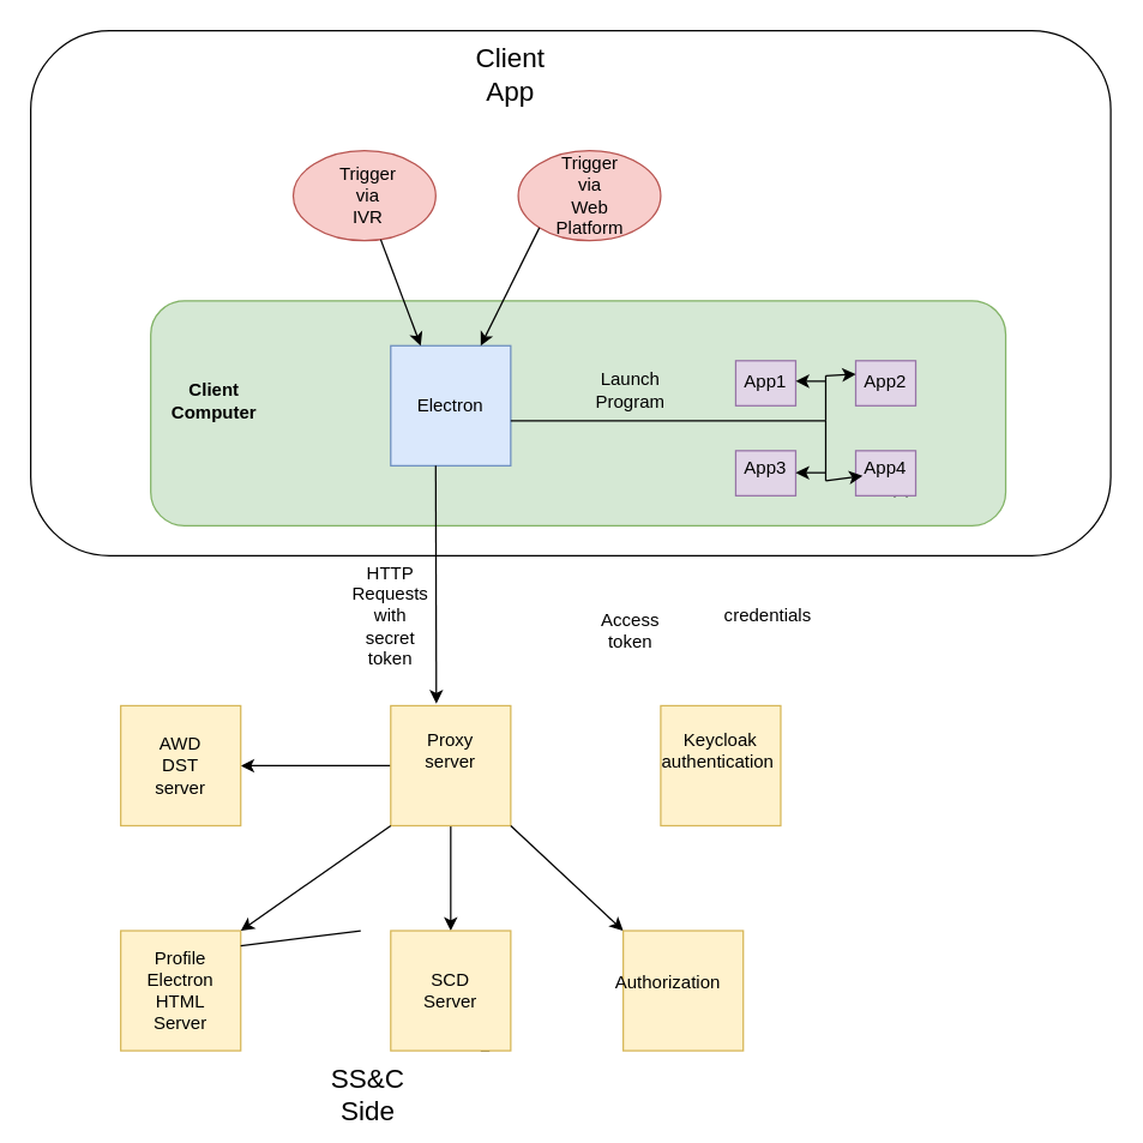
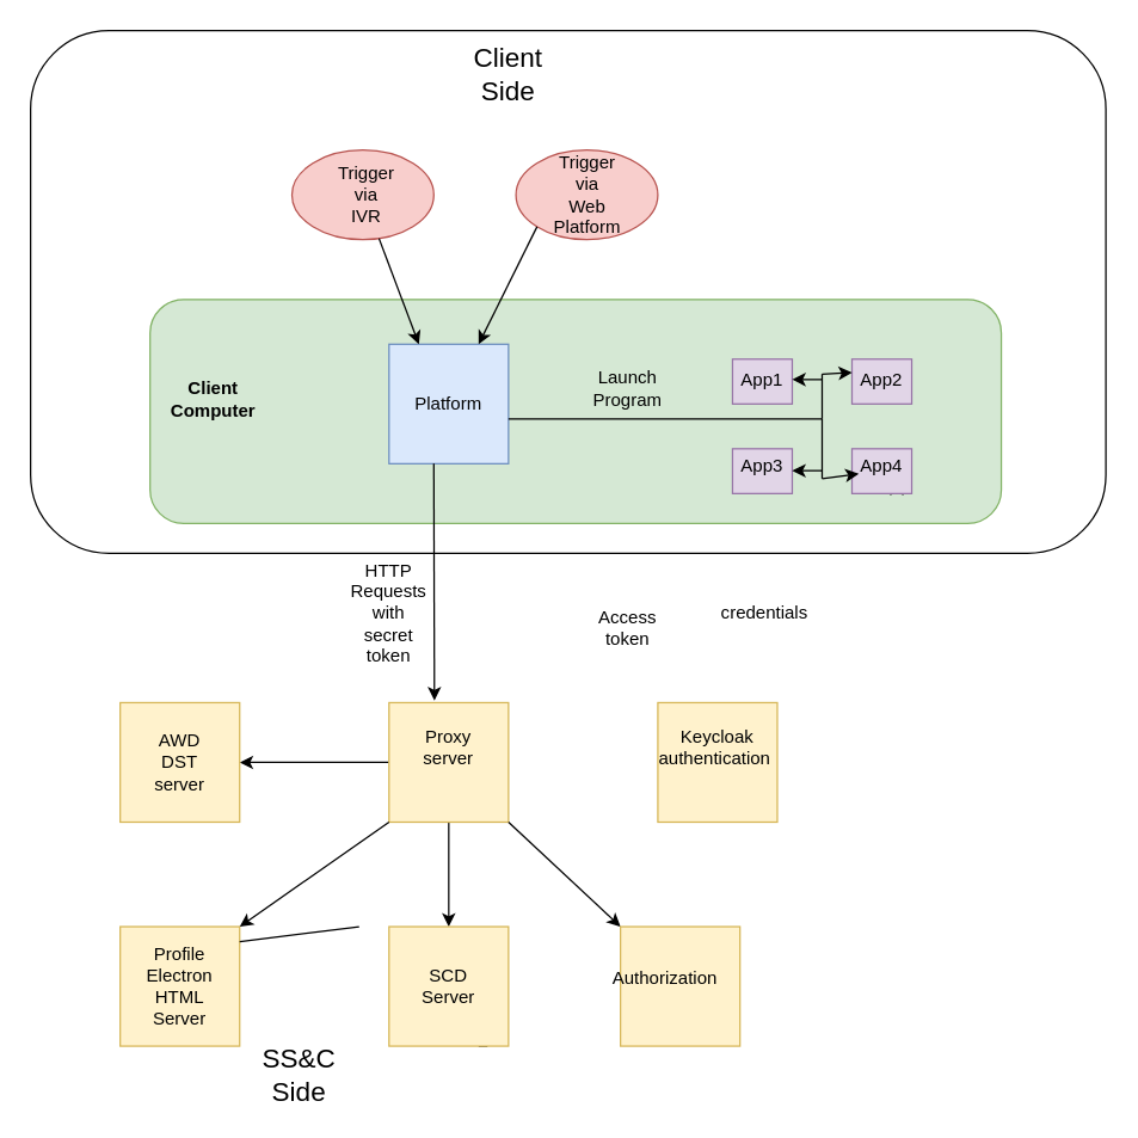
  <mxCell id="0" />
  <mxCell id="1" parent="0" />
  <mxCell id="2" value="" style="rounded=1;whiteSpace=wrap;html=1;fontSize=18;" vertex="1" parent="1"><mxGeometry x="20" y="20" width="720" height="350" as="geometry" /></mxCell>
  <mxCell id="3" value="" style="rounded=1;whiteSpace=wrap;html=1;fontSize=18;fillColor=#d5e8d4;strokeColor=#82b366;" vertex="1" parent="1"><mxGeometry x="100" y="200" width="570" height="150" as="geometry" /></mxCell>
  <mxCell id="4" value="" style="ellipse;whiteSpace=wrap;html=1;fillColor=#f8cecc;strokeColor=#b85450;" vertex="1" parent="1"><mxGeometry x="345" y="100" width="95" height="60" as="geometry" /></mxCell>
  <mxCell id="5" value="" style="whiteSpace=wrap;html=1;aspect=fixed;fillColor=#dae8fc;strokeColor=#6c8ebf;" parent="1" vertex="1"><mxGeometry x="260" y="230" width="80" height="80" as="geometry" /></mxCell>
  <mxCell id="6" value="" style="whiteSpace=wrap;html=1;aspect=fixed;fillColor=#fff2cc;strokeColor=#d6b656;" parent="1" vertex="1"><mxGeometry x="440" y="470" width="80" height="80" as="geometry" /></mxCell>
  <mxCell id="7" value="" style="ellipse;whiteSpace=wrap;html=1;fillColor=#f8cecc;strokeColor=#b85450;" parent="1" vertex="1"><mxGeometry x="195" y="100" width="95" height="60" as="geometry" /></mxCell>
- <mxCell id="8" value="Electron" style="text;html=1;strokeColor=none;fillColor=none;align=center;verticalAlign=middle;whiteSpace=wrap;rounded=0;" parent="1" vertex="1"><mxGeometry x="280" y="260" width="40" height="20" as="geometry" /></mxCell>
+ <mxCell id="8" value="Platform" style="text;html=1;strokeColor=none;fillColor=none;align=center;verticalAlign=middle;whiteSpace=wrap;rounded=0;" parent="1" vertex="1"><mxGeometry x="280" y="260" width="40" height="20" as="geometry" /></mxCell>
  <mxCell id="9" value="Keycloak&lt;br&gt;authentication&amp;nbsp;" style="text;html=1;strokeColor=none;fillColor=none;align=center;verticalAlign=middle;whiteSpace=wrap;rounded=0;" parent="1" vertex="1"><mxGeometry x="455" y="475" width="50" height="50" as="geometry" /></mxCell>
  <mxCell id="10" value="Trigger via&lt;br&gt;IVR" style="text;html=1;strokeColor=none;fillColor=none;align=center;verticalAlign=middle;whiteSpace=wrap;rounded=0;" parent="1" vertex="1"><mxGeometry x="220" y="120" width="50" height="20" as="geometry" /></mxCell>
  <mxCell id="11" value="&amp;nbsp;credentials" style="text;html=1;strokeColor=none;fillColor=none;align=center;verticalAlign=middle;whiteSpace=wrap;rounded=0;" parent="1" vertex="1"><mxGeometry x="490" y="400" width="40" height="20" as="geometry" /></mxCell>
  <mxCell id="12" value="Access token" style="text;html=1;strokeColor=none;fillColor=none;align=center;verticalAlign=middle;whiteSpace=wrap;rounded=0;" parent="1" vertex="1"><mxGeometry x="400" y="410" width="40" height="20" as="geometry" /></mxCell>
  <mxCell id="13" value="" style="edgeStyle=orthogonalEdgeStyle;rounded=0;orthogonalLoop=1;jettySize=auto;html=1;" parent="1" source="15" target="19" edge="1"><mxGeometry relative="1" as="geometry" /></mxCell>
  <mxCell id="14" value="" style="edgeStyle=orthogonalEdgeStyle;rounded=0;orthogonalLoop=1;jettySize=auto;html=1;" parent="1" source="15" target="22" edge="1"><mxGeometry relative="1" as="geometry" /></mxCell>
  <mxCell id="15" value="" style="whiteSpace=wrap;html=1;aspect=fixed;fillColor=#fff2cc;strokeColor=#d6b656;" parent="1" vertex="1"><mxGeometry x="260" y="470" width="80" height="80" as="geometry" /></mxCell>
  <mxCell id="16" value="Proxy server" style="text;html=1;strokeColor=none;fillColor=none;align=center;verticalAlign=middle;whiteSpace=wrap;rounded=0;" parent="1" vertex="1"><mxGeometry x="280" y="490" width="40" height="20" as="geometry" /></mxCell>
  <mxCell id="17" value="" style="whiteSpace=wrap;html=1;aspect=fixed;fillColor=#fff2cc;strokeColor=#d6b656;" parent="1" vertex="1"><mxGeometry x="80" y="620" width="80" height="80" as="geometry" /></mxCell>
  <mxCell id="18" style="edgeStyle=orthogonalEdgeStyle;rounded=0;orthogonalLoop=1;jettySize=auto;html=1;exitX=0.75;exitY=1;exitDx=0;exitDy=0;entryX=1.134;entryY=0.823;entryDx=0;entryDy=0;entryPerimeter=0;fontSize=18;" edge="1" parent="1" source="19" target="20"><mxGeometry relative="1" as="geometry" /></mxCell>
  <mxCell id="19" value="" style="whiteSpace=wrap;html=1;aspect=fixed;fillColor=#fff2cc;strokeColor=#d6b656;" parent="1" vertex="1"><mxGeometry x="260" y="620" width="80" height="80" as="geometry" /></mxCell>
  <mxCell id="20" value="SCD Server" style="text;html=1;strokeColor=none;fillColor=none;align=center;verticalAlign=middle;whiteSpace=wrap;rounded=0;" parent="1" vertex="1"><mxGeometry x="280" y="650" width="40" height="20" as="geometry" /></mxCell>
  <mxCell id="21" value="Profile Electron HTML Server" style="text;html=1;strokeColor=none;fillColor=none;align=center;verticalAlign=middle;whiteSpace=wrap;rounded=0;" parent="1" vertex="1"><mxGeometry x="100" y="650" width="40" height="20" as="geometry" /></mxCell>
  <mxCell id="22" value="" style="whiteSpace=wrap;html=1;aspect=fixed;fillColor=#fff2cc;strokeColor=#d6b656;" parent="1" vertex="1"><mxGeometry x="80" y="470" width="80" height="80" as="geometry" /></mxCell>
  <mxCell id="23" value="AWD DST server" style="text;html=1;strokeColor=none;fillColor=none;align=center;verticalAlign=middle;whiteSpace=wrap;rounded=0;" parent="1" vertex="1"><mxGeometry x="100" y="500" width="40" height="20" as="geometry" /></mxCell>
- <mxCell id="24" value="Client App" style="text;html=1;strokeColor=none;fillColor=none;align=center;verticalAlign=middle;whiteSpace=wrap;rounded=0;fontSize=18;" parent="1" vertex="1"><mxGeometry x="320" y="40" width="40" height="20" as="geometry" /></mxCell>
+ <mxCell id="24" value="Client Side" style="text;html=1;strokeColor=none;fillColor=none;align=center;verticalAlign=middle;whiteSpace=wrap;rounded=0;fontSize=18;" parent="1" vertex="1"><mxGeometry x="320" y="40" width="40" height="20" as="geometry" /></mxCell>
  <mxCell id="25" value="Client Computer" style="text;html=1;strokeColor=none;fillColor=none;align=center;verticalAlign=middle;whiteSpace=wrap;rounded=0;fontStyle=1" parent="1" vertex="1"><mxGeometry x="115" y="244" width="55" height="46" as="geometry" /></mxCell>
  <mxCell id="26" value="Trigger&lt;br&gt;via&lt;br&gt;Web Platform" style="text;html=1;strokeColor=none;fillColor=none;align=center;verticalAlign=middle;whiteSpace=wrap;rounded=0;" vertex="1" parent="1"><mxGeometry x="372.5" y="120" width="40" height="20" as="geometry" /></mxCell>
  <mxCell id="27" value="" style="endArrow=classic;html=1;entryX=0.25;entryY=0;entryDx=0;entryDy=0;" edge="1" parent="1" source="7" target="5"><mxGeometry width="50" height="50" relative="1" as="geometry"><mxPoint x="215" y="260" as="sourcePoint" /><mxPoint x="155" y="210" as="targetPoint" /></mxGeometry></mxCell>
  <mxCell id="28" value="" style="endArrow=classic;html=1;exitX=0;exitY=1;exitDx=0;exitDy=0;entryX=0.75;entryY=0;entryDx=0;entryDy=0;" edge="1" parent="1" source="4" target="5"><mxGeometry width="50" height="50" relative="1" as="geometry"><mxPoint x="370" y="220" as="sourcePoint" /><mxPoint x="300" y="210" as="targetPoint" /></mxGeometry></mxCell>
  <mxCell id="29" value="Launch&lt;br&gt;Program" style="text;html=1;strokeColor=none;fillColor=none;align=center;verticalAlign=middle;whiteSpace=wrap;rounded=0;" vertex="1" parent="1"><mxGeometry x="400" y="250" width="40" height="20" as="geometry" /></mxCell>
  <mxCell id="30" value="" style="rounded=0;whiteSpace=wrap;html=1;fillColor=#e1d5e7;strokeColor=#9673a6;" vertex="1" parent="1"><mxGeometry x="490" y="240" width="40" height="30" as="geometry" /></mxCell>
  <mxCell id="31" value="App1" style="text;html=1;strokeColor=none;fillColor=none;align=center;verticalAlign=middle;whiteSpace=wrap;rounded=0;" vertex="1" parent="1"><mxGeometry x="490" y="244" width="40" height="20" as="geometry" /></mxCell>
  <mxCell id="32" value="" style="rounded=0;whiteSpace=wrap;html=1;fillColor=#e1d5e7;strokeColor=#9673a6;" vertex="1" parent="1"><mxGeometry x="570" y="240" width="40" height="30" as="geometry" /></mxCell>
  <mxCell id="33" value="App2" style="text;html=1;strokeColor=none;fillColor=none;align=center;verticalAlign=middle;whiteSpace=wrap;rounded=0;" vertex="1" parent="1"><mxGeometry x="570" y="244" width="40" height="20" as="geometry" /></mxCell>
  <mxCell id="34" value="" style="rounded=0;whiteSpace=wrap;html=1;fillColor=#e1d5e7;strokeColor=#9673a6;" vertex="1" parent="1"><mxGeometry x="490" y="300" width="40" height="30" as="geometry" /></mxCell>
  <mxCell id="35" style="edgeStyle=orthogonalEdgeStyle;rounded=0;orthogonalLoop=1;jettySize=auto;html=1;exitX=0.75;exitY=1;exitDx=0;exitDy=0;entryX=0.75;entryY=1;entryDx=0;entryDy=0;" edge="1" parent="1" source="36" target="37"><mxGeometry relative="1" as="geometry" /></mxCell>
  <mxCell id="36" value="" style="rounded=0;whiteSpace=wrap;html=1;fillColor=#e1d5e7;strokeColor=#9673a6;" vertex="1" parent="1"><mxGeometry x="570" y="300" width="40" height="30" as="geometry" /></mxCell>
  <mxCell id="37" value="App4" style="text;html=1;strokeColor=none;fillColor=none;align=center;verticalAlign=middle;whiteSpace=wrap;rounded=0;" vertex="1" parent="1"><mxGeometry x="570" y="302" width="40" height="20" as="geometry" /></mxCell>
  <mxCell id="38" value="App3" style="text;html=1;strokeColor=none;fillColor=none;align=center;verticalAlign=middle;whiteSpace=wrap;rounded=0;" vertex="1" parent="1"><mxGeometry x="490" y="302" width="40" height="20" as="geometry" /></mxCell>
  <mxCell id="39" value="HTTP&lt;br&gt;Requests&lt;br&gt;with&lt;br&gt;secret token" style="text;html=1;strokeColor=none;fillColor=none;align=center;verticalAlign=middle;whiteSpace=wrap;rounded=0;" vertex="1" parent="1"><mxGeometry x="240" y="400" width="40" height="20" as="geometry" /></mxCell>
- <mxCell id="40" value="SS&amp;amp;C&lt;br&gt;Side" style="text;html=1;strokeColor=none;fillColor=none;align=center;verticalAlign=middle;whiteSpace=wrap;rounded=0;fontSize=18;" vertex="1" parent="1"><mxGeometry x="225" y="720" width="40" height="20" as="geometry" /></mxCell>
+ <mxCell id="40" value="SS&amp;amp;C&lt;br&gt;Side" style="text;html=1;strokeColor=none;fillColor=none;align=center;verticalAlign=middle;whiteSpace=wrap;rounded=0;fontSize=18;" vertex="1" parent="1"><mxGeometry x="180" y="710" width="40" height="20" as="geometry" /></mxCell>
  <mxCell id="41" value="" style="endArrow=none;html=1;fontSize=18;" edge="1" parent="1"><mxGeometry width="50" height="50" relative="1" as="geometry"><mxPoint x="340" y="280" as="sourcePoint" /><mxPoint x="550" y="280" as="targetPoint" /></mxGeometry></mxCell>
  <mxCell id="42" value="" style="endArrow=none;html=1;fontSize=18;" edge="1" parent="1"><mxGeometry width="50" height="50" relative="1" as="geometry"><mxPoint x="550" y="280" as="sourcePoint" /><mxPoint x="550" y="250" as="targetPoint" /></mxGeometry></mxCell>
  <mxCell id="43" value="" style="endArrow=none;html=1;fontSize=18;" edge="1" parent="1"><mxGeometry width="50" height="50" relative="1" as="geometry"><mxPoint x="550" y="320" as="sourcePoint" /><mxPoint x="550" y="280" as="targetPoint" /></mxGeometry></mxCell>
  <mxCell id="44" value="" style="endArrow=classic;html=1;fontSize=18;entryX=0;entryY=0.25;entryDx=0;entryDy=0;" edge="1" parent="1" target="33"><mxGeometry width="50" height="50" relative="1" as="geometry"><mxPoint x="550" y="250" as="sourcePoint" /><mxPoint x="600" y="200" as="targetPoint" /></mxGeometry></mxCell>
  <mxCell id="45" value="" style="endArrow=classic;html=1;fontSize=18;" edge="1" parent="1"><mxGeometry width="50" height="50" relative="1" as="geometry"><mxPoint x="550" y="253.66" as="sourcePoint" /><mxPoint x="530" y="253.66" as="targetPoint" /></mxGeometry></mxCell>
  <mxCell id="46" value="" style="endArrow=classic;html=1;fontSize=18;entryX=0.114;entryY=0.74;entryDx=0;entryDy=0;entryPerimeter=0;" edge="1" parent="1" target="37"><mxGeometry width="50" height="50" relative="1" as="geometry"><mxPoint x="550" y="320" as="sourcePoint" /><mxPoint x="600" y="270" as="targetPoint" /></mxGeometry></mxCell>
  <mxCell id="47" value="" style="endArrow=classic;html=1;fontSize=18;" edge="1" parent="1"><mxGeometry width="50" height="50" relative="1" as="geometry"><mxPoint x="550" y="314.66" as="sourcePoint" /><mxPoint x="530" y="314.66" as="targetPoint" /></mxGeometry></mxCell>
  <mxCell id="48" value="" style="endArrow=classic;html=1;fontSize=18;entryX=0.38;entryY=-0.018;entryDx=0;entryDy=0;entryPerimeter=0;" edge="1" parent="1" target="15"><mxGeometry width="50" height="50" relative="1" as="geometry"><mxPoint x="290" y="310" as="sourcePoint" /><mxPoint x="290" y="370" as="targetPoint" /></mxGeometry></mxCell>
  <mxCell id="49" value="" style="endArrow=classic;html=1;fontSize=18;entryX=1;entryY=0;entryDx=0;entryDy=0;exitX=0;exitY=1;exitDx=0;exitDy=0;" edge="1" parent="1" source="15" target="17"><mxGeometry width="50" height="50" relative="1" as="geometry"><mxPoint x="260" y="530" as="sourcePoint" /><mxPoint x="210" y="610" as="targetPoint" /></mxGeometry></mxCell>
  <mxCell id="50" value="" style="endArrow=classic;html=1;fontSize=18;entryX=0;entryY=0;entryDx=0;entryDy=0;" edge="1" parent="1" target="51"><mxGeometry width="50" height="50" relative="1" as="geometry"><mxPoint x="340" y="550" as="sourcePoint" /><mxPoint x="420" y="610" as="targetPoint" /></mxGeometry></mxCell>
  <mxCell id="51" value="" style="whiteSpace=wrap;html=1;aspect=fixed;fillColor=#fff2cc;strokeColor=#d6b656;" vertex="1" parent="1"><mxGeometry x="415" y="620" width="80" height="80" as="geometry" /></mxCell>
  <mxCell id="52" value="Authorization" style="text;html=1;strokeColor=none;fillColor=none;align=center;verticalAlign=middle;whiteSpace=wrap;rounded=0;" vertex="1" parent="1"><mxGeometry x="420" y="630" width="50" height="50" as="geometry" /></mxCell>
  <mxCell id="53" value="" style="endArrow=none;html=1;fontSize=18;" edge="1" parent="1"><mxGeometry width="50" height="50" relative="1" as="geometry"><mxPoint x="160" y="630" as="sourcePoint" /><mxPoint x="240" y="620" as="targetPoint" /></mxGeometry></mxCell>
